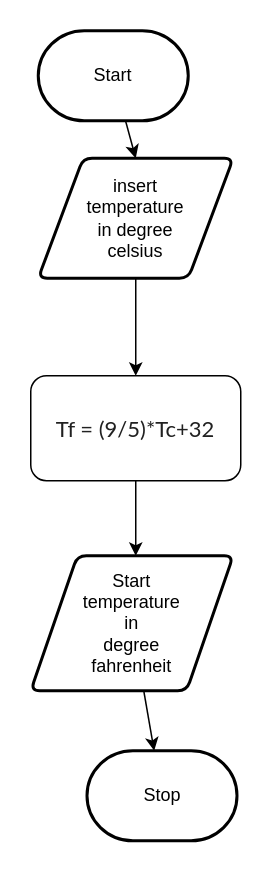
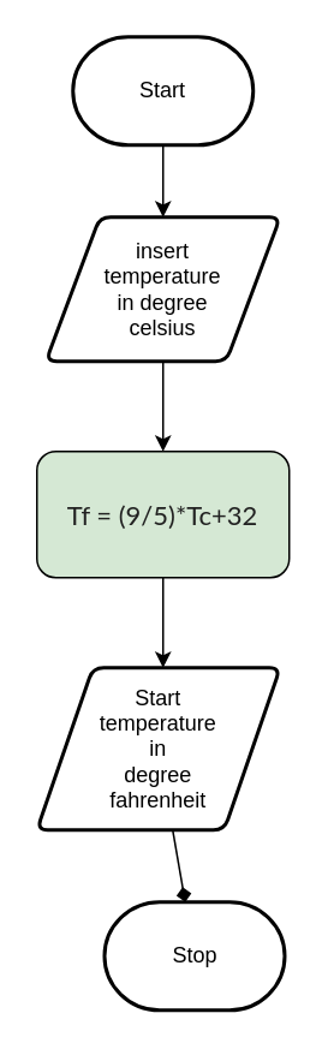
  <mxCell id="0" />
  <mxCell id="1" parent="0" />
  <mxCell id="2" style="edgeStyle=none;html=1;entryX=0.5;entryY=0;entryDx=0;entryDy=0;" edge="1" parent="1" source="3" target="5"><mxGeometry relative="1" as="geometry" /></mxCell>
- <mxCell id="3" value="Start" style="strokeWidth=2;html=1;shape=mxgraph.flowchart.terminator;whiteSpace=wrap;" vertex="1" parent="1"><mxGeometry x="25" y="20" width="100" height="60" as="geometry" /></mxCell>
+ <mxCell id="3" value="Start" style="strokeWidth=2;html=1;shape=mxgraph.flowchart.terminator;whiteSpace=wrap;" vertex="1" parent="1"><mxGeometry x="40" y="20" width="100" height="60" as="geometry" /></mxCell>
  <mxCell id="4" style="edgeStyle=none;html=1;" edge="1" parent="1" source="5"><mxGeometry relative="1" as="geometry"><mxPoint x="90" y="250" as="targetPoint" /></mxGeometry></mxCell>
- <mxCell id="5" value="insert &lt;br&gt;temperature &lt;br&gt;in degree &lt;br&gt;celsius" style="shape=parallelogram;html=1;strokeWidth=2;perimeter=parallelogramPerimeter;whiteSpace=wrap;rounded=1;arcSize=12;size=0.23;" vertex="1" parent="1"><mxGeometry x="25" y="105" width="130" height="80" as="geometry" /></mxCell>
+ <mxCell id="5" value="insert &lt;br&gt;temperature &lt;br&gt;in degree &lt;br&gt;celsius" style="shape=parallelogram;html=1;strokeWidth=2;perimeter=parallelogramPerimeter;whiteSpace=wrap;rounded=1;arcSize=12;size=0.23;" vertex="1" parent="1"><mxGeometry x="25" y="120" width="130" height="80" as="geometry" /></mxCell>
  <mxCell id="6" style="edgeStyle=none;html=1;" edge="1" parent="1" source="7"><mxGeometry relative="1" as="geometry"><mxPoint x="90" y="370" as="targetPoint" /></mxGeometry></mxCell>
- <mxCell id="7" value="&lt;span style=&quot;color: rgb(33 , 33 , 33) ; font-family: &amp;#34;lato&amp;#34; , sans-serif ; font-size: 14.667px ; text-align: left&quot;&gt;Tf = (9/5)*Tc+32&lt;/span&gt;" style="rounded=1;whiteSpace=wrap;html=1;glass=0;" vertex="1" parent="1"><mxGeometry x="20" y="250" width="140" height="70" as="geometry" /></mxCell>
- <mxCell id="8" style="edgeStyle=none;html=1;" edge="1" parent="1" source="9" target="10"><mxGeometry relative="1" as="geometry" /></mxCell>
+ <mxCell id="7" value="&lt;span style=&quot;color: rgb(33 , 33 , 33) ; font-family: &amp;#34;lato&amp;#34; , sans-serif ; font-size: 14.667px ; text-align: left&quot;&gt;Tf = (9/5)*Tc+32&lt;/span&gt;" style="rounded=1;whiteSpace=wrap;html=1;glass=0;fillColor=#d5e8d4;" vertex="1" parent="1"><mxGeometry x="20" y="250" width="140" height="70" as="geometry" /></mxCell>
+ <mxCell id="8" style="edgeStyle=none;html=1;endArrow=diamond;" edge="1" parent="1" source="9" target="10"><mxGeometry relative="1" as="geometry" /></mxCell>
  <mxCell id="9" value="Start &lt;br&gt;temperature &lt;br&gt;in &lt;br&gt;degree &lt;br&gt;fahrenheit" style="shape=parallelogram;html=1;strokeWidth=2;perimeter=parallelogramPerimeter;whiteSpace=wrap;rounded=1;arcSize=12;size=0.23;" vertex="1" parent="1"><mxGeometry x="20" y="370" width="135" height="90" as="geometry" /></mxCell>
  <mxCell id="10" value="Stop" style="strokeWidth=2;html=1;shape=mxgraph.flowchart.terminator;whiteSpace=wrap;" vertex="1" parent="1"><mxGeometry x="57.5" y="500" width="100" height="60" as="geometry" /></mxCell>
